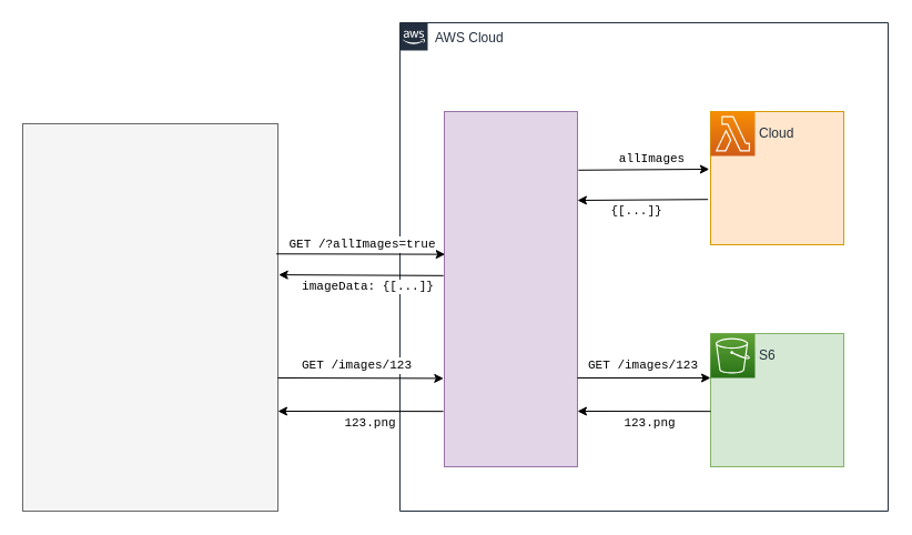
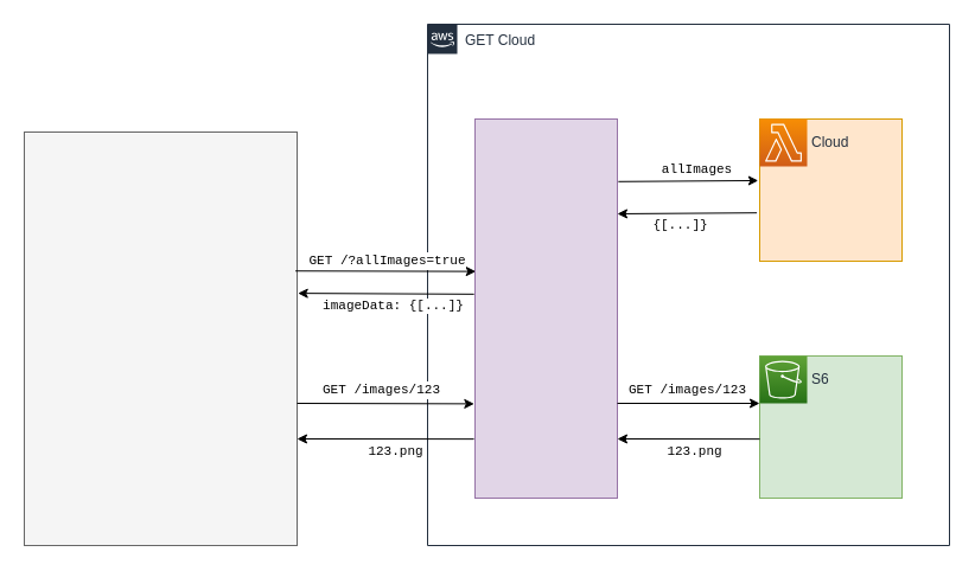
  <mxCell id="0" />
  <mxCell id="1" parent="0" />
- <mxCell id="2" value="AWS Cloud" style="points=[[0,0],[0.25,0],[0.5,0],[0.75,0],[1,0],[1,0.25],[1,0.5],[1,0.75],[1,1],[0.75,1],[0.5,1],[0.25,1],[0,1],[0,0.75],[0,0.5],[0,0.25]];outlineConnect=0;gradientColor=none;html=1;whiteSpace=wrap;fontSize=12;fontStyle=0;shape=mxgraph.aws4.group;grIcon=mxgraph.aws4.group_aws_cloud_alt;strokeColor=#232F3E;fillColor=none;verticalAlign=top;align=left;spacingLeft=30;fontColor=#232F3E;dashed=0;rounded=0;sketch=0;" parent="1" vertex="1"><mxGeometry x="360" y="20" width="440" height="440" as="geometry" /></mxCell>
+ <mxCell id="2" value="GET Cloud" style="points=[[0,0],[0.25,0],[0.5,0],[0.75,0],[1,0],[1,0.25],[1,0.5],[1,0.75],[1,1],[0.75,1],[0.5,1],[0.25,1],[0,1],[0,0.75],[0,0.5],[0,0.25]];outlineConnect=0;gradientColor=none;html=1;whiteSpace=wrap;fontSize=12;fontStyle=0;shape=mxgraph.aws4.group;grIcon=mxgraph.aws4.group_aws_cloud_alt;strokeColor=#232F3E;fillColor=none;verticalAlign=top;align=left;spacingLeft=30;fontColor=#232F3E;dashed=0;rounded=0;sketch=0;" parent="1" vertex="1"><mxGeometry x="360" y="20" width="440" height="440" as="geometry" /></mxCell>
  <mxCell id="3" value="" style="rounded=0;whiteSpace=wrap;html=1;fontFamily=Courier New;fillColor=#ffe6cc;strokeColor=#d79b00;" parent="1" vertex="1"><mxGeometry x="640" y="100" width="120" height="120" as="geometry" /></mxCell>
  <mxCell id="4" value="" style="rounded=0;whiteSpace=wrap;html=1;fontFamily=Courier New;fillColor=#f5f5f5;fontColor=#333333;strokeColor=#666666;" parent="1" vertex="1"><mxGeometry x="20" y="111" width="230" height="349" as="geometry" /></mxCell>
  <mxCell id="5" style="edgeStyle=none;html=1;exitX=-0.02;exitY=0.66;exitDx=0;exitDy=0;entryX=1;entryY=0.25;entryDx=0;entryDy=0;exitPerimeter=0;" parent="1" source="3" target="16" edge="1"><mxGeometry relative="1" as="geometry" /></mxCell>
  <mxCell id="6" value="&lt;font face=&quot;Courier New&quot;&gt;{[...]}&lt;/font&gt;" style="edgeLabel;html=1;align=center;verticalAlign=middle;resizable=0;points=[];" parent="5" vertex="1" connectable="0"><mxGeometry x="0.406" relative="1" as="geometry"><mxPoint x="18" y="10" as="offset" /></mxGeometry></mxCell>
  <mxCell id="7" value="Cloud" style="sketch=0;points=[[0,0,0],[0.25,0,0],[0.5,0,0],[0.75,0,0],[1,0,0],[0,1,0],[0.25,1,0],[0.5,1,0],[0.75,1,0],[1,1,0],[0,0.25,0],[0,0.5,0],[0,0.75,0],[1,0.25,0],[1,0.5,0],[1,0.75,0]];outlineConnect=0;fontColor=#232F3E;gradientColor=#F78E04;gradientDirection=north;fillColor=#D05C17;strokeColor=#ffffff;dashed=0;verticalLabelPosition=middle;verticalAlign=middle;align=left;html=1;fontSize=12;fontStyle=0;aspect=fixed;shape=mxgraph.aws4.resourceIcon;resIcon=mxgraph.aws4.lambda;labelPosition=right;spacingLeft=2;" parent="1" vertex="1"><mxGeometry x="640" y="100" width="40" height="40" as="geometry" /></mxCell>
  <mxCell id="8" style="edgeStyle=none;html=1;exitX=1.007;exitY=0.165;exitDx=0;exitDy=0;exitPerimeter=0;entryX=-0.01;entryY=0.433;entryDx=0;entryDy=0;entryPerimeter=0;" parent="1" source="16" target="3" edge="1"><mxGeometry relative="1" as="geometry"><mxPoint x="599" y="120" as="targetPoint" /></mxGeometry></mxCell>
  <mxCell id="9" value="&lt;font face=&quot;Courier New&quot;&gt;allImages&lt;/font&gt;" style="edgeLabel;html=1;align=center;verticalAlign=middle;resizable=0;points=[];" parent="8" vertex="1" connectable="0"><mxGeometry x="0.298" relative="1" as="geometry"><mxPoint x="-11" y="-10" as="offset" /></mxGeometry></mxCell>
  <mxCell id="10" style="edgeStyle=none;html=1;entryX=0.006;entryY=0.402;entryDx=0;entryDy=0;entryPerimeter=0;exitX=0.994;exitY=0.336;exitDx=0;exitDy=0;exitPerimeter=0;" parent="1" target="16" edge="1" source="4"><mxGeometry relative="1" as="geometry"><mxPoint x="290" y="229" as="sourcePoint" /><mxPoint x="400" y="230" as="targetPoint" /></mxGeometry></mxCell>
  <mxCell id="11" value="&lt;font face=&quot;Courier New&quot;&gt;GET /?allImages=true&lt;/font&gt;" style="edgeLabel;html=1;align=center;verticalAlign=middle;resizable=0;points=[];" parent="10" vertex="1" connectable="0"><mxGeometry x="-0.139" relative="1" as="geometry"><mxPoint x="12" y="-9" as="offset" /></mxGeometry></mxCell>
  <mxCell id="12" style="edgeStyle=none;rounded=1;html=1;exitX=-0.007;exitY=0.462;exitDx=0;exitDy=0;exitPerimeter=0;fontFamily=Courier New;strokeColor=default;entryX=1.003;entryY=0.39;entryDx=0;entryDy=0;entryPerimeter=0;" parent="1" source="16" target="4" edge="1"><mxGeometry relative="1" as="geometry"><mxPoint x="290" y="249" as="targetPoint" /></mxGeometry></mxCell>
  <mxCell id="13" value="imageData: {[...]}" style="edgeLabel;html=1;align=center;verticalAlign=middle;resizable=0;points=[];fontFamily=Courier New;" parent="12" vertex="1" connectable="0"><mxGeometry x="0.416" relative="1" as="geometry"><mxPoint x="36" y="10" as="offset" /></mxGeometry></mxCell>
  <mxCell id="14" value="" style="rounded=0;whiteSpace=wrap;html=1;fontFamily=Courier New;fillColor=#d5e8d4;strokeColor=#82b366;" parent="1" vertex="1"><mxGeometry x="640" y="300" width="120" height="120" as="geometry" /></mxCell>
  <mxCell id="15" value="S6" style="sketch=0;points=[[0,0,0],[0.25,0,0],[0.5,0,0],[0.75,0,0],[1,0,0],[0,1,0],[0.25,1,0],[0.5,1,0],[0.75,1,0],[1,1,0],[0,0.25,0],[0,0.5,0],[0,0.75,0],[1,0.25,0],[1,0.5,0],[1,0.75,0]];outlineConnect=0;fontColor=#232F3E;gradientColor=#60A337;gradientDirection=north;fillColor=#277116;strokeColor=#ffffff;dashed=0;verticalLabelPosition=middle;verticalAlign=middle;align=left;html=1;fontSize=12;fontStyle=0;aspect=fixed;shape=mxgraph.aws4.resourceIcon;resIcon=mxgraph.aws4.s3;labelPosition=right;spacingLeft=2;" parent="1" vertex="1"><mxGeometry x="640" y="300" width="40" height="40" as="geometry" /></mxCell>
  <mxCell id="16" value="" style="rounded=0;whiteSpace=wrap;html=1;fontFamily=Courier New;fillColor=#e1d5e7;strokeColor=#9673a6;" parent="1" vertex="1"><mxGeometry x="400" y="100" width="120" height="320" as="geometry" /></mxCell>
  <mxCell id="17" style="edgeStyle=none;html=1;entryX=0.002;entryY=0.654;entryDx=0;entryDy=0;entryPerimeter=0;exitX=1.004;exitY=0.567;exitDx=0;exitDy=0;exitPerimeter=0;" parent="1" edge="1"><mxGeometry relative="1" as="geometry"><mxPoint x="250" y="340.003" as="sourcePoint" /><mxPoint x="399.32" y="340.4" as="targetPoint" /></mxGeometry></mxCell>
  <mxCell id="18" value="&lt;font face=&quot;Courier New&quot;&gt;GET /images/123&lt;/font&gt;" style="edgeLabel;html=1;align=center;verticalAlign=middle;resizable=0;points=[];" parent="17" vertex="1" connectable="0"><mxGeometry x="-0.139" relative="1" as="geometry"><mxPoint x="7" y="-12" as="offset" /></mxGeometry></mxCell>
  <mxCell id="19" value="" style="endArrow=classic;html=1;rounded=1;fontFamily=Courier New;strokeColor=default;exitX=-0.004;exitY=0.875;exitDx=0;exitDy=0;exitPerimeter=0;entryX=1.004;entryY=0.799;entryDx=0;entryDy=0;entryPerimeter=0;" parent="1" edge="1"><mxGeometry width="50" height="50" relative="1" as="geometry"><mxPoint x="399.08" y="370.15" as="sourcePoint" /><mxPoint x="250" y="370.001" as="targetPoint" /></mxGeometry></mxCell>
  <mxCell id="20" value="123.png" style="edgeLabel;html=1;align=center;verticalAlign=middle;resizable=0;points=[];fontFamily=Courier New;" parent="19" vertex="1" connectable="0"><mxGeometry x="-0.207" relative="1" as="geometry"><mxPoint x="-8" y="10" as="offset" /></mxGeometry></mxCell>
  <mxCell id="21" style="edgeStyle=none;html=1;exitX=1.004;exitY=0.567;exitDx=0;exitDy=0;exitPerimeter=0;entryX=0;entryY=1;entryDx=0;entryDy=0;entryPerimeter=0;" edge="1" parent="1" target="15"><mxGeometry relative="1" as="geometry"><mxPoint x="520" y="340.003" as="sourcePoint" /><mxPoint x="600" y="340" as="targetPoint" /></mxGeometry></mxCell>
  <mxCell id="22" value="&lt;font face=&quot;Courier New&quot;&gt;GET /images/123&lt;/font&gt;" style="edgeLabel;html=1;align=center;verticalAlign=middle;resizable=0;points=[];" vertex="1" connectable="0" parent="21"><mxGeometry x="-0.139" relative="1" as="geometry"><mxPoint x="7" y="-12" as="offset" /></mxGeometry></mxCell>
  <mxCell id="23" value="" style="endArrow=classic;html=1;rounded=1;fontFamily=Courier New;strokeColor=default;exitX=-0.004;exitY=0.875;exitDx=0;exitDy=0;exitPerimeter=0;" edge="1" parent="1"><mxGeometry width="50" height="50" relative="1" as="geometry"><mxPoint x="640" y="370.15" as="sourcePoint" /><mxPoint x="520" y="370" as="targetPoint" /></mxGeometry></mxCell>
  <mxCell id="24" value="123.png" style="edgeLabel;html=1;align=center;verticalAlign=middle;resizable=0;points=[];fontFamily=Courier New;" vertex="1" connectable="0" parent="23"><mxGeometry x="-0.207" relative="1" as="geometry"><mxPoint x="-8" y="10" as="offset" /></mxGeometry></mxCell>
